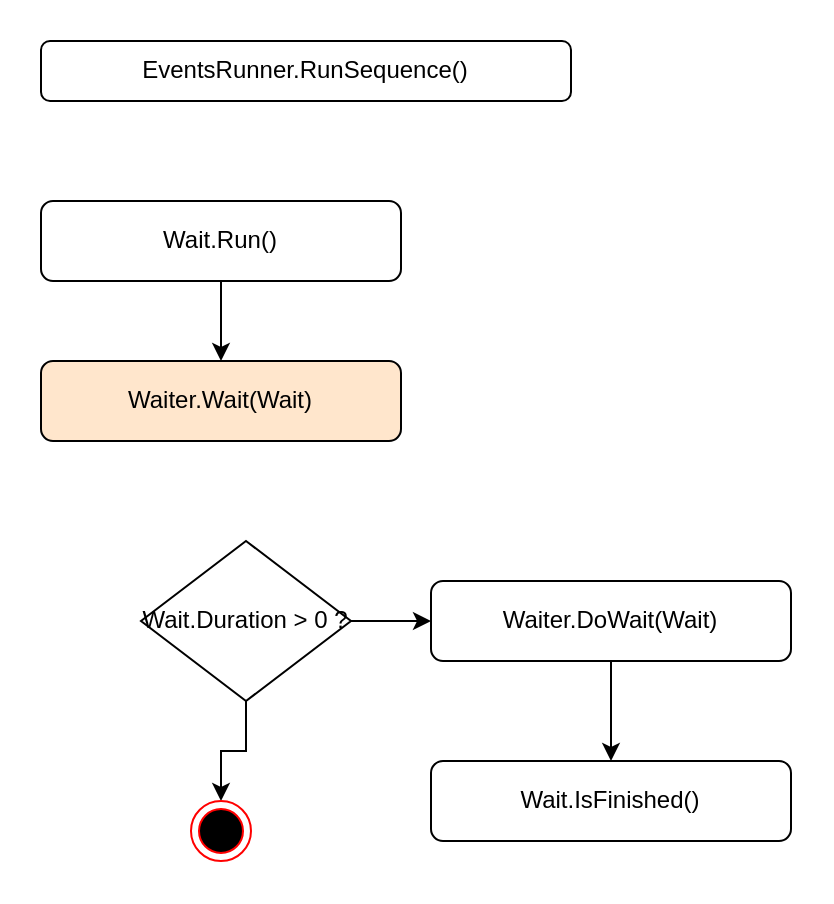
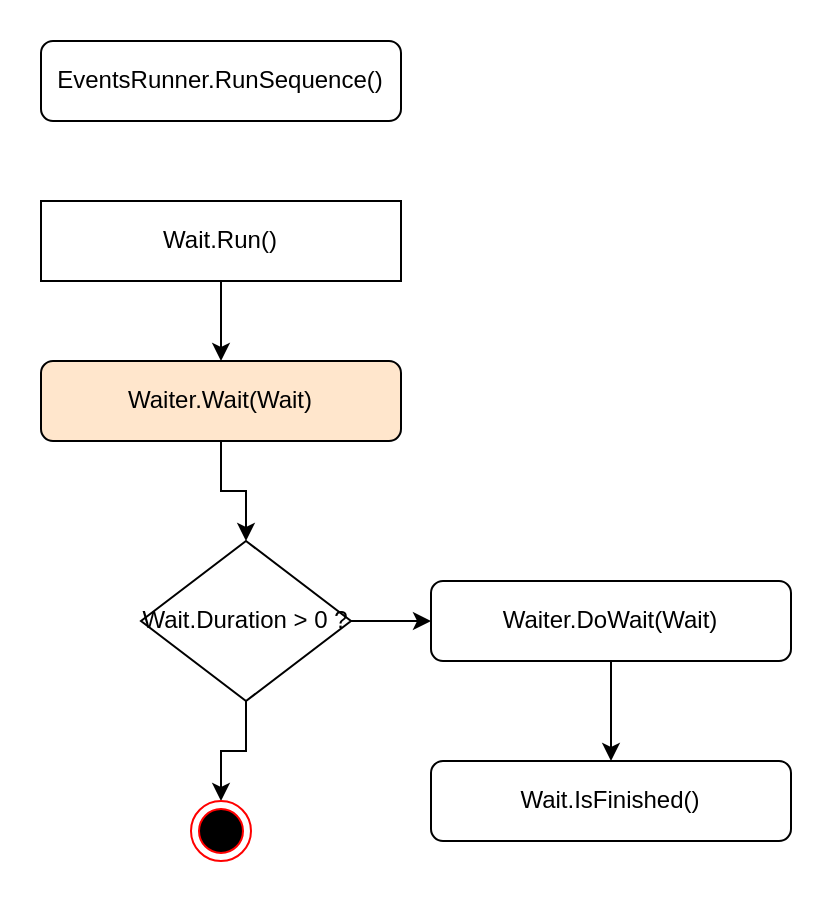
  <mxCell id="0" />
  <mxCell id="1" parent="0" />
- <mxCell id="2" value="EventsRunner.RunSequence()" style="rounded=1;whiteSpace=wrap;html=1;" vertex="1" parent="1"><mxGeometry x="20" y="20" width="265" height="30" as="geometry" /></mxCell>
+ <mxCell id="2" value="EventsRunner.RunSequence()" style="rounded=1;whiteSpace=wrap;html=1;" vertex="1" parent="1"><mxGeometry x="20" y="20" width="180" height="40" as="geometry" /></mxCell>
  <mxCell id="3" style="edgeStyle=orthogonalEdgeStyle;rounded=0;orthogonalLoop=1;jettySize=auto;html=1;exitX=0.5;exitY=1;exitDx=0;exitDy=0;entryX=0.5;entryY=0;entryDx=0;entryDy=0;" edge="1" parent="1" source="4" target="6"><mxGeometry relative="1" as="geometry" /></mxCell>
- <mxCell id="4" value="Wait.Run()" style="rounded=1;whiteSpace=wrap;html=1;" vertex="1" parent="1"><mxGeometry x="20" y="100" width="180" height="40" as="geometry" /></mxCell>
+ <mxCell id="4" value="Wait.Run()" style="whiteSpace=wrap;html=1;rounded=0;" vertex="1" parent="1"><mxGeometry x="20" y="100" width="180" height="40" as="geometry" /></mxCell>
+ <mxCell id="5" style="edgeStyle=orthogonalEdgeStyle;rounded=0;orthogonalLoop=1;jettySize=auto;html=1;exitX=0.5;exitY=1;exitDx=0;exitDy=0;entryX=0.5;entryY=0;entryDx=0;entryDy=0;" edge="1" parent="1" source="6" target="9"><mxGeometry relative="1" as="geometry" /></mxCell>
  <mxCell id="6" value="Waiter.Wait(Wait)" style="rounded=1;whiteSpace=wrap;html=1;fillColor=#ffe6cc;" vertex="1" parent="1"><mxGeometry x="20" y="180" width="180" height="40" as="geometry" /></mxCell>
  <mxCell id="7" style="edgeStyle=orthogonalEdgeStyle;rounded=0;orthogonalLoop=1;jettySize=auto;html=1;exitX=0.5;exitY=1;exitDx=0;exitDy=0;entryX=0.5;entryY=0;entryDx=0;entryDy=0;" edge="1" parent="1" source="9" target="10"><mxGeometry relative="1" as="geometry" /></mxCell>
  <mxCell id="8" style="edgeStyle=orthogonalEdgeStyle;rounded=0;orthogonalLoop=1;jettySize=auto;html=1;exitX=1;exitY=0.5;exitDx=0;exitDy=0;entryX=0;entryY=0.5;entryDx=0;entryDy=0;" edge="1" parent="1" source="9" target="12"><mxGeometry relative="1" as="geometry" /></mxCell>
  <mxCell id="9" value="Wait.Duration &amp;gt; 0 ?" style="rhombus;whiteSpace=wrap;html=1;" vertex="1" parent="1"><mxGeometry x="70" y="270" width="105" height="80" as="geometry" /></mxCell>
  <mxCell id="10" value="" style="ellipse;html=1;shape=endState;fillColor=#000000;strokeColor=#ff0000;" vertex="1" parent="1"><mxGeometry x="95" y="400" width="30" height="30" as="geometry" /></mxCell>
  <mxCell id="11" style="edgeStyle=orthogonalEdgeStyle;rounded=0;orthogonalLoop=1;jettySize=auto;html=1;exitX=0.5;exitY=1;exitDx=0;exitDy=0;entryX=0.5;entryY=0;entryDx=0;entryDy=0;" edge="1" parent="1" source="12" target="13"><mxGeometry relative="1" as="geometry" /></mxCell>
  <mxCell id="12" value="Waiter.DoWait(Wait)" style="rounded=1;whiteSpace=wrap;html=1;" vertex="1" parent="1"><mxGeometry x="215" y="290" width="180" height="40" as="geometry" /></mxCell>
  <mxCell id="13" value="Wait.IsFinished()" style="rounded=1;whiteSpace=wrap;html=1;" vertex="1" parent="1"><mxGeometry x="215" y="380" width="180" height="40" as="geometry" /></mxCell>
